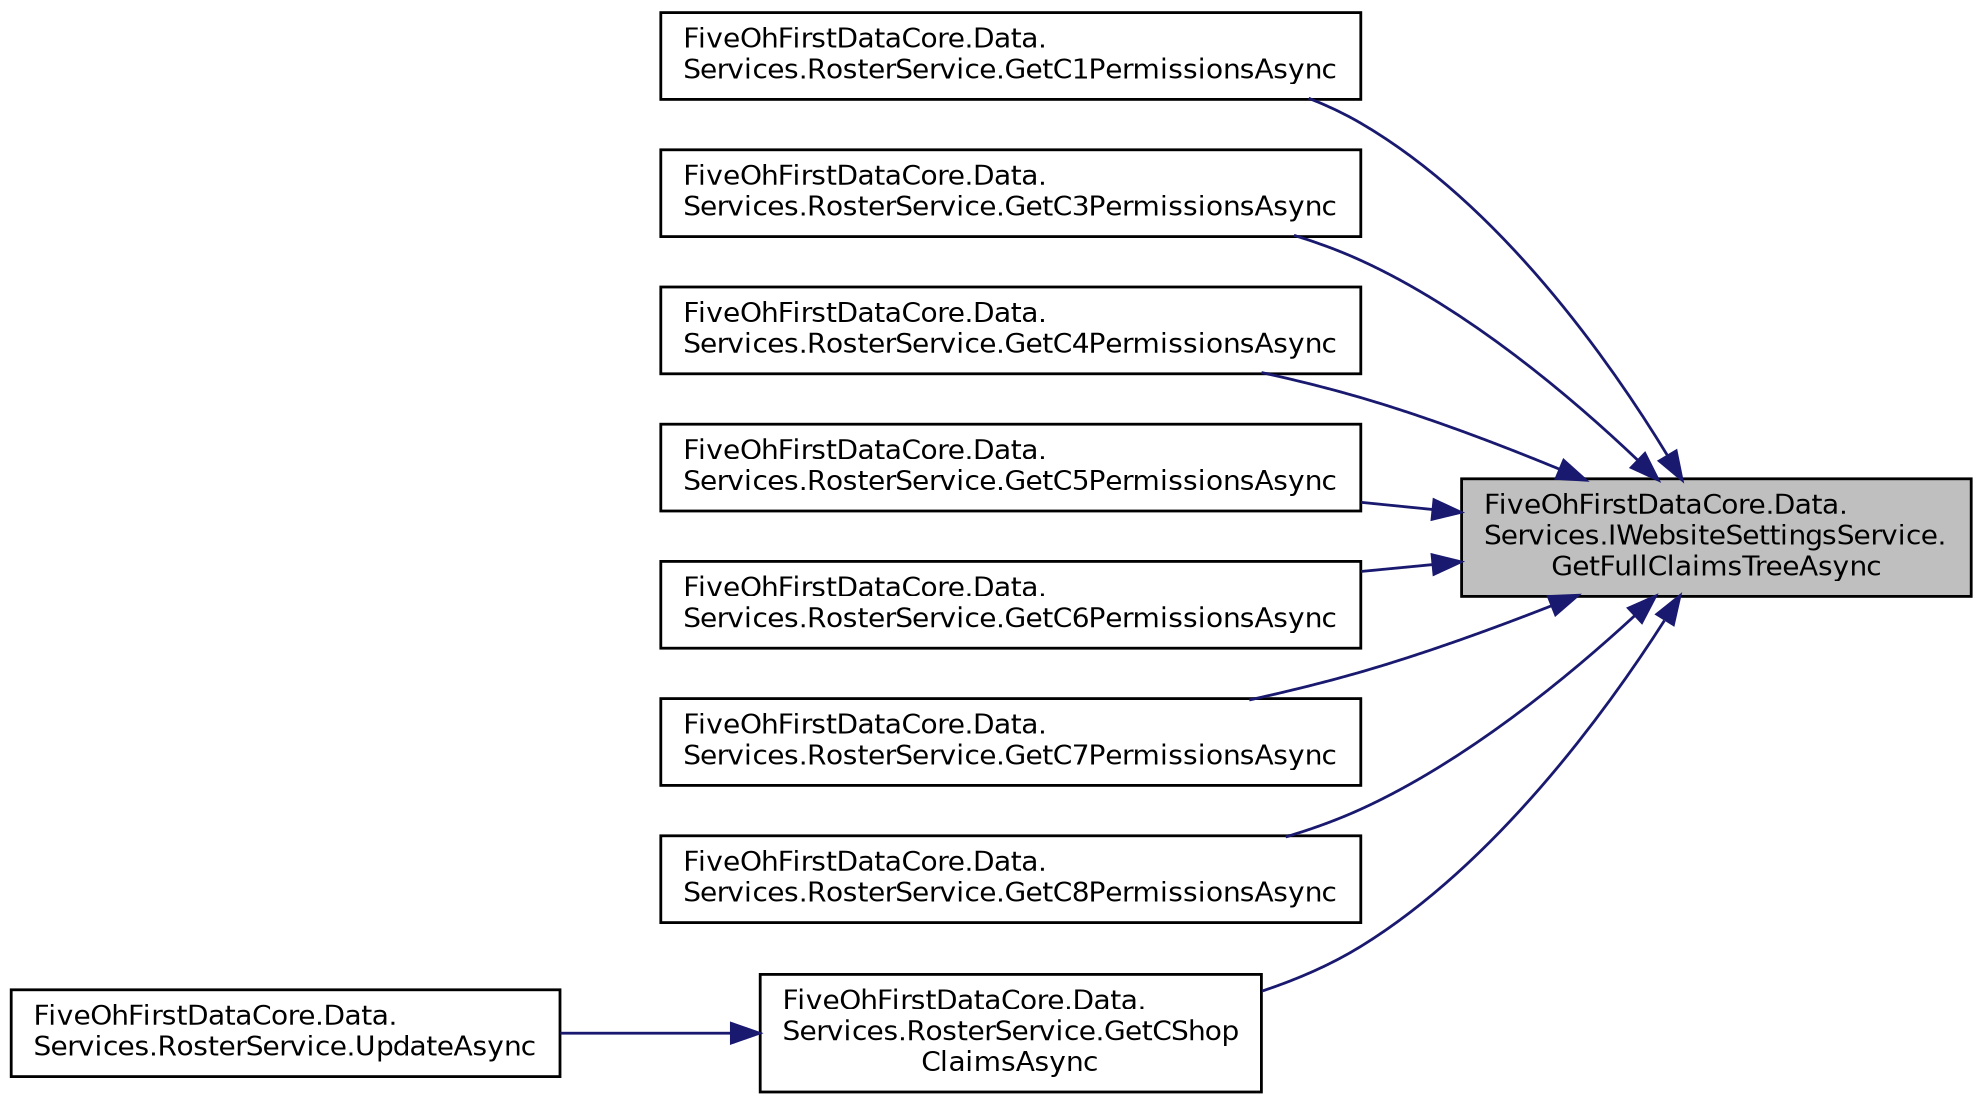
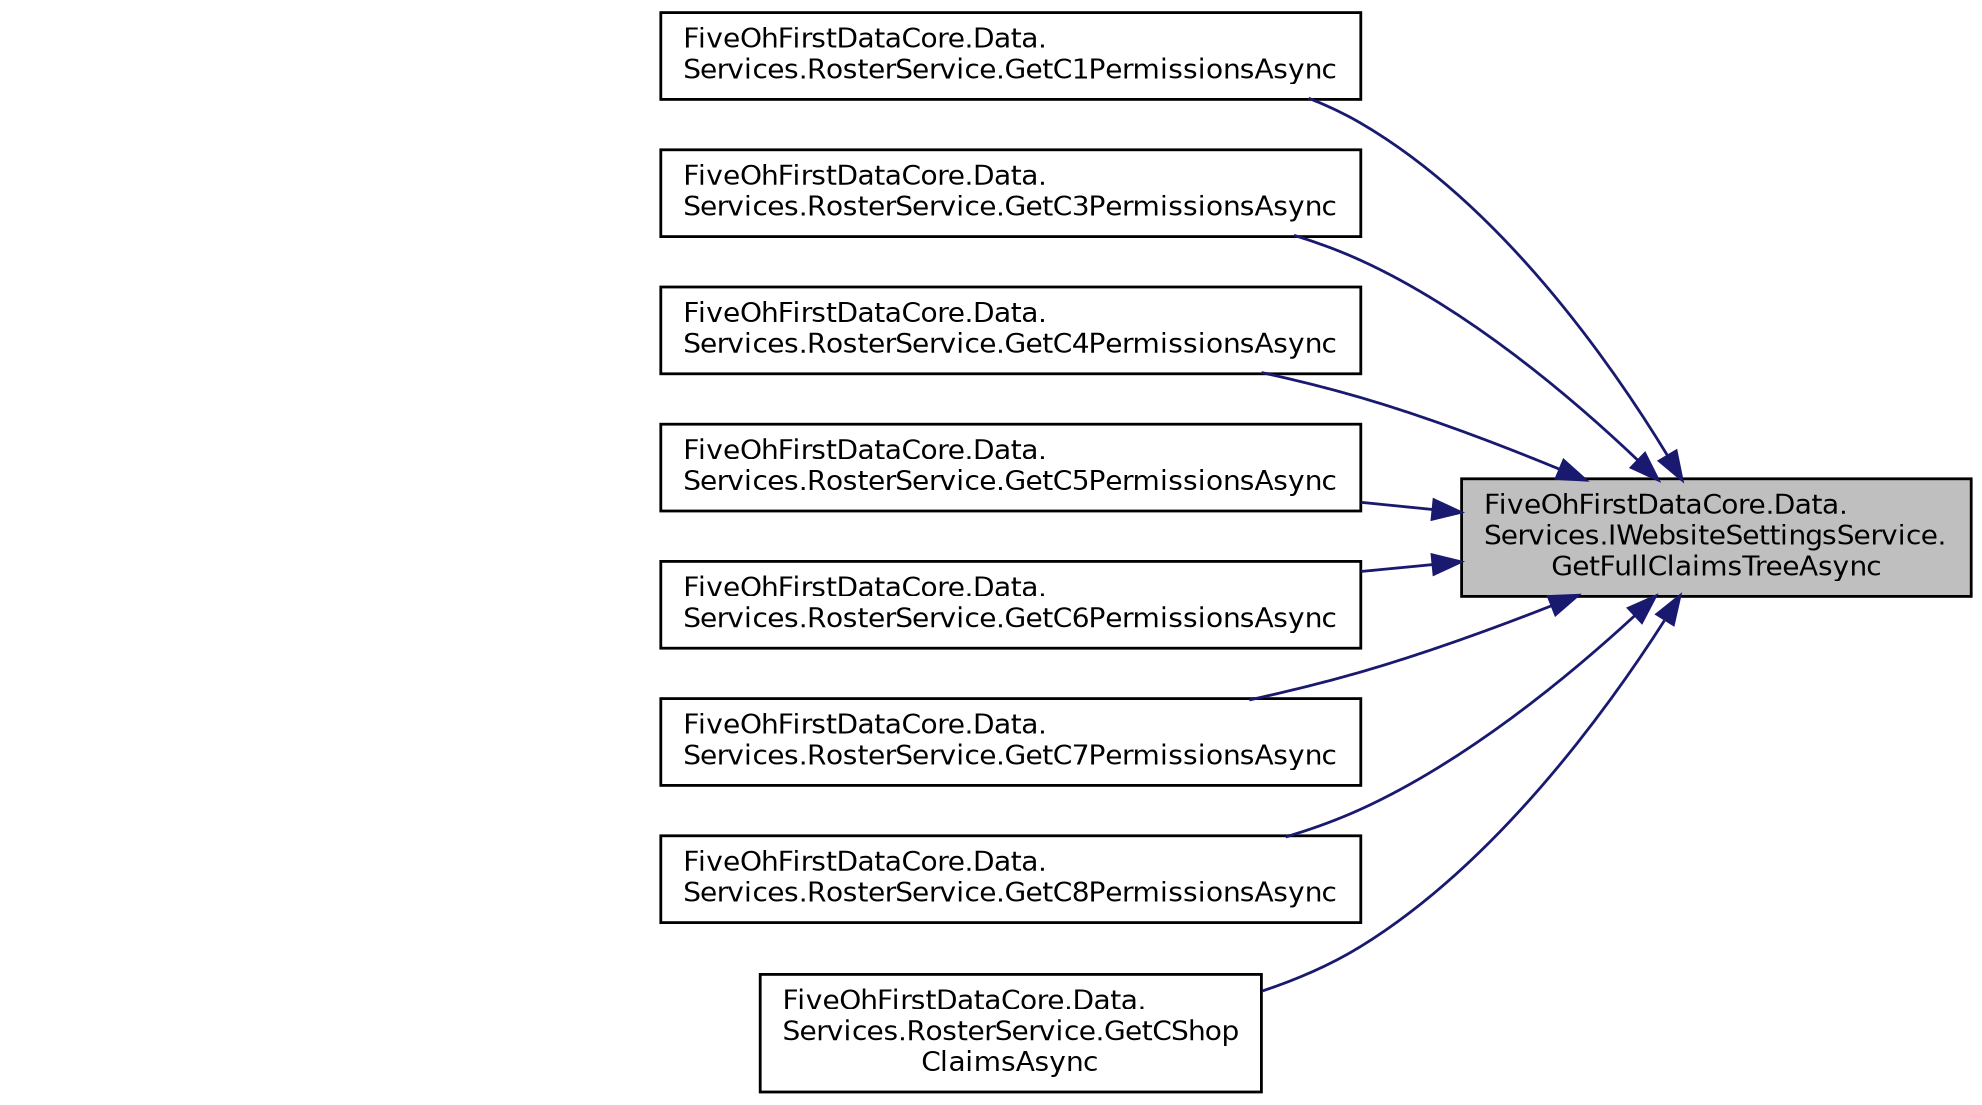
  digraph {
    rankdir=RL
    node [color=black fillcolor=white fontname=Helvetica fontsize=10 shape=record style=filled]
    edge [color=midnightblue dir=back fontname=Helvetica fontsize=10 labelfontname=Helvetica labelfontsize=10 style=solid]
    n1 [fillcolor=grey75 fontcolor=black height=0.2 label="FiveOhFirstDataCore.Data.\lServices.IWebsiteSettingsService.\lGetFullClaimsTreeAsync" width=0.4]
    n2 [height=0.2 label="FiveOhFirstDataCore.Data.\lServices.RosterService.GetC1PermissionsAsync" width=0.4]
    n3 [height=0.2 label="FiveOhFirstDataCore.Data.\lServices.RosterService.GetC3PermissionsAsync" width=0.4]
    n4 [height=0.2 label="FiveOhFirstDataCore.Data.\lServices.RosterService.GetC4PermissionsAsync" width=0.4]
    n5 [height=0.2 label="FiveOhFirstDataCore.Data.\lServices.RosterService.GetC5PermissionsAsync" width=0.4]
    n6 [height=0.2 label="FiveOhFirstDataCore.Data.\lServices.RosterService.GetC6PermissionsAsync" width=0.4]
    n7 [height=0.2 label="FiveOhFirstDataCore.Data.\lServices.RosterService.GetC7PermissionsAsync" width=0.4]
    n8 [height=0.2 label="FiveOhFirstDataCore.Data.\lServices.RosterService.GetC8PermissionsAsync" width=0.4]
    n9 [height=0.2 label="FiveOhFirstDataCore.Data.\lServices.RosterService.GetCShop\lClaimsAsync" width=0.4]
-   n10 [height=0.2 label="FiveOhFirstDataCore.Data.\lServices.RosterService.UpdateAsync" width=0.4]
    n1 -> n2
    n1 -> n3
    n1 -> n4
    n1 -> n5
    n1 -> n6
    n1 -> n7
    n1 -> n8
    n1 -> n9
-   n9 -> n10
  }
